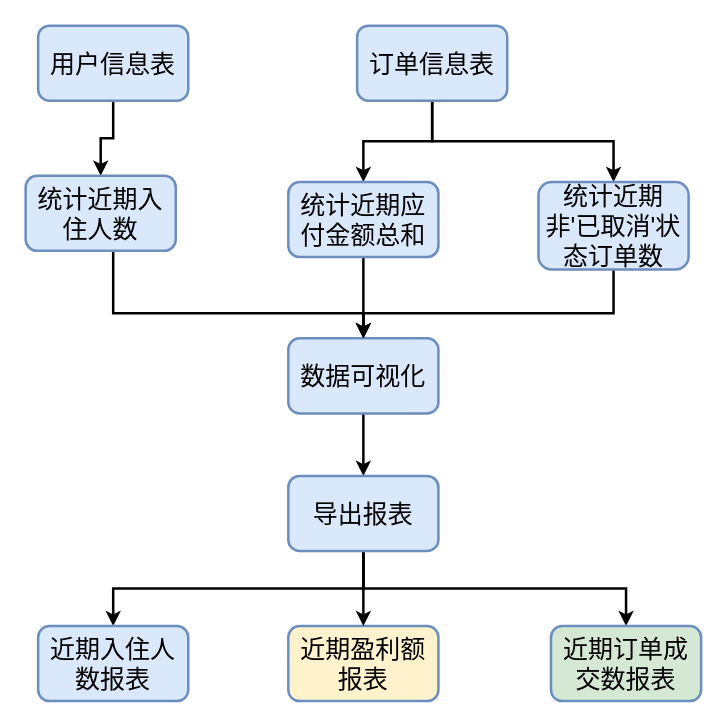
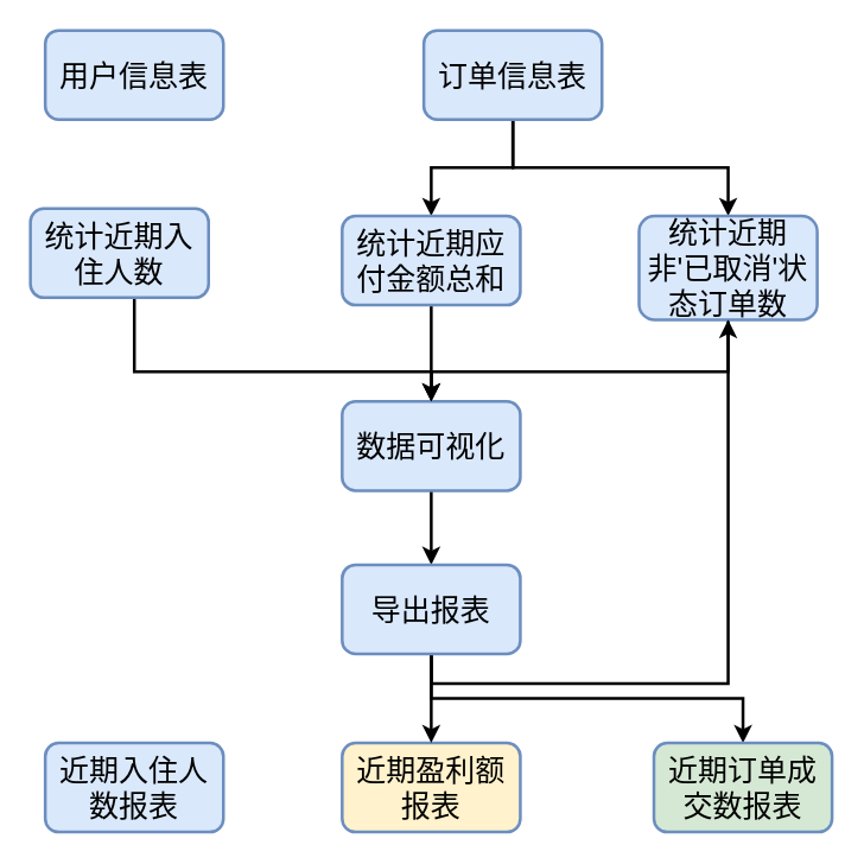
  <mxCell id="0" />
  <mxCell id="1" parent="0" />
- <mxCell id="2" style="edgeStyle=orthogonalEdgeStyle;rounded=0;orthogonalLoop=1;jettySize=auto;html=1;exitX=0.5;exitY=1;exitDx=0;exitDy=0;entryX=0.5;entryY=0;entryDx=0;entryDy=0;strokeWidth=2;" parent="1" source="3" target="11" edge="1"><mxGeometry relative="1" as="geometry" /></mxCell>
  <mxCell id="3" value="用户信息表" style="rounded=1;whiteSpace=wrap;html=1;fillColor=#dae8fc;strokeColor=#6c8ebf;strokeWidth=2;fontSize=20;" parent="1" vertex="1"><mxGeometry x="30" y="20" width="120" height="60" as="geometry" /></mxCell>
  <mxCell id="4" style="edgeStyle=orthogonalEdgeStyle;rounded=0;orthogonalLoop=1;jettySize=auto;html=1;exitX=0.5;exitY=1;exitDx=0;exitDy=0;strokeWidth=2;" parent="1" source="5" target="19" edge="1"><mxGeometry relative="1" as="geometry" /></mxCell>
  <mxCell id="5" value="数据可视化" style="rounded=1;whiteSpace=wrap;html=1;fillColor=#dae8fc;strokeColor=#6c8ebf;strokeWidth=2;fontSize=20;" parent="1" vertex="1"><mxGeometry x="230" y="270" width="120" height="60" as="geometry" /></mxCell>
  <mxCell id="6" value="近期盈利额报表" style="rounded=1;whiteSpace=wrap;html=1;fillColor=#fff2cc;strokeColor=#6c8ebf;strokeWidth=2;fontSize=20;" parent="1" vertex="1"><mxGeometry x="230" y="500" width="120" height="60" as="geometry" /></mxCell>
  <mxCell id="7" style="edgeStyle=orthogonalEdgeStyle;rounded=0;orthogonalLoop=1;jettySize=auto;html=1;exitX=0.5;exitY=1;exitDx=0;exitDy=0;entryX=0.5;entryY=0;entryDx=0;entryDy=0;strokeWidth=2;" parent="1" source="9" target="15" edge="1"><mxGeometry relative="1" as="geometry" /></mxCell>
  <mxCell id="8" style="edgeStyle=orthogonalEdgeStyle;rounded=0;orthogonalLoop=1;jettySize=auto;html=1;exitX=0.5;exitY=1;exitDx=0;exitDy=0;entryX=0.5;entryY=0;entryDx=0;entryDy=0;strokeWidth=2;" parent="1" source="9" target="13" edge="1"><mxGeometry relative="1" as="geometry" /></mxCell>
  <mxCell id="9" value="订单信息表" style="rounded=1;whiteSpace=wrap;html=1;fillColor=#dae8fc;strokeColor=#6c8ebf;strokeWidth=2;fontSize=20;" parent="1" vertex="1"><mxGeometry x="285" y="20" width="120" height="60" as="geometry" /></mxCell>
  <mxCell id="10" style="edgeStyle=orthogonalEdgeStyle;rounded=0;orthogonalLoop=1;jettySize=auto;html=1;exitX=0.5;exitY=1;exitDx=0;exitDy=0;strokeWidth=2;" parent="1" source="11" target="5" edge="1"><mxGeometry relative="1" as="geometry"><Array as="points"><mxPoint x="90" y="250" /><mxPoint x="290" y="250" /></Array></mxGeometry></mxCell>
  <mxCell id="11" value="统计近期入住人数" style="rounded=1;whiteSpace=wrap;html=1;fillColor=#dae8fc;strokeColor=#6c8ebf;strokeWidth=2;fontSize=20;" parent="1" vertex="1"><mxGeometry x="20" y="140" width="120" height="60" as="geometry" /></mxCell>
  <mxCell id="12" style="edgeStyle=orthogonalEdgeStyle;rounded=0;orthogonalLoop=1;jettySize=auto;html=1;exitX=0.5;exitY=1;exitDx=0;exitDy=0;entryX=0.5;entryY=0;entryDx=0;entryDy=0;strokeWidth=2;" parent="1" source="13" target="5" edge="1"><mxGeometry relative="1" as="geometry"><Array as="points"><mxPoint x="490" y="250" /><mxPoint x="290" y="250" /></Array></mxGeometry></mxCell>
  <mxCell id="13" value="&lt;font style=&quot;font-size: 20px&quot;&gt;统计近期非'已取消'状态订单数&lt;/font&gt;" style="rounded=1;whiteSpace=wrap;html=1;fillColor=#dae8fc;strokeColor=#6c8ebf;strokeWidth=2;fontSize=20;" parent="1" vertex="1"><mxGeometry x="430" y="145" width="120" height="70" as="geometry" /></mxCell>
  <mxCell id="14" style="edgeStyle=orthogonalEdgeStyle;rounded=0;orthogonalLoop=1;jettySize=auto;html=1;exitX=0.5;exitY=1;exitDx=0;exitDy=0;entryX=0.5;entryY=0;entryDx=0;entryDy=0;strokeWidth=2;" parent="1" source="15" target="5" edge="1"><mxGeometry relative="1" as="geometry" /></mxCell>
  <mxCell id="15" value="统计近期应付金额总和" style="rounded=1;whiteSpace=wrap;html=1;fillColor=#dae8fc;strokeColor=#6c8ebf;strokeWidth=2;fontSize=20;" parent="1" vertex="1"><mxGeometry x="230" y="145" width="120" height="60" as="geometry" /></mxCell>
  <mxCell id="16" style="edgeStyle=orthogonalEdgeStyle;rounded=0;orthogonalLoop=1;jettySize=auto;html=1;exitX=0.5;exitY=1;exitDx=0;exitDy=0;entryX=0.5;entryY=0;entryDx=0;entryDy=0;strokeWidth=2;" parent="1" source="19" target="6" edge="1"><mxGeometry relative="1" as="geometry" /></mxCell>
- <mxCell id="17" style="edgeStyle=orthogonalEdgeStyle;rounded=0;orthogonalLoop=1;jettySize=auto;html=1;exitX=0.5;exitY=1;exitDx=0;exitDy=0;entryX=0.5;entryY=0;entryDx=0;entryDy=0;strokeWidth=2;" parent="1" source="19" target="20" edge="1"><mxGeometry relative="1" as="geometry" /></mxCell>
+ <mxCell id="17" style="edgeStyle=orthogonalEdgeStyle;rounded=0;orthogonalLoop=1;jettySize=auto;html=1;exitX=0.5;exitY=1;exitDx=0;exitDy=0;strokeWidth=2;" parent="1" source="19" target="13" edge="1"><mxGeometry relative="1" as="geometry" /></mxCell>
  <mxCell id="18" style="edgeStyle=orthogonalEdgeStyle;rounded=0;orthogonalLoop=1;jettySize=auto;html=1;exitX=0.5;exitY=1;exitDx=0;exitDy=0;entryX=0.5;entryY=0;entryDx=0;entryDy=0;strokeWidth=2;" parent="1" source="19" target="21" edge="1"><mxGeometry relative="1" as="geometry" /></mxCell>
  <mxCell id="19" value="导出报表" style="rounded=1;whiteSpace=wrap;html=1;fillColor=#dae8fc;strokeColor=#6c8ebf;strokeWidth=2;fontSize=20;" parent="1" vertex="1"><mxGeometry x="230" y="380" width="120" height="60" as="geometry" /></mxCell>
  <mxCell id="20" value="近期入住人数报表" style="rounded=1;whiteSpace=wrap;html=1;fillColor=#dae8fc;strokeColor=#6c8ebf;strokeWidth=2;fontSize=20;" parent="1" vertex="1"><mxGeometry x="30" y="500" width="120" height="60" as="geometry" /></mxCell>
  <mxCell id="21" value="近期订单成交数报表" style="rounded=1;whiteSpace=wrap;html=1;fillColor=#d5e8d4;strokeColor=#6c8ebf;strokeWidth=2;fontSize=20;" parent="1" vertex="1"><mxGeometry x="440" y="500" width="120" height="60" as="geometry" /></mxCell>
